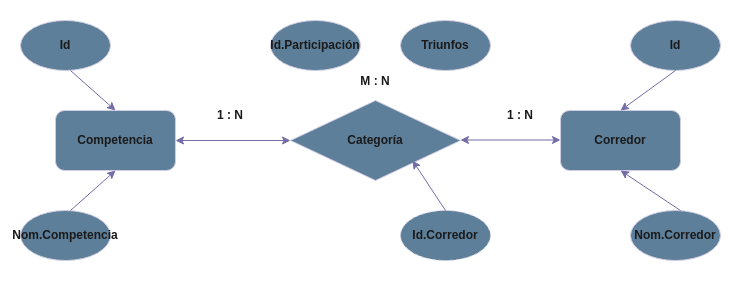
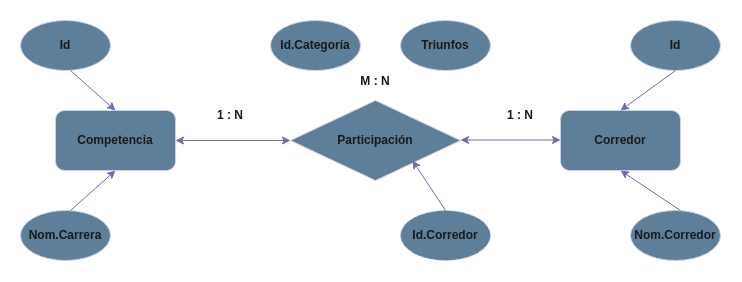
  <mxCell id="0" />
  <mxCell id="1" parent="0" />
  <mxCell id="2" value="Competencia" style="rounded=1;whiteSpace=wrap;html=1;fontStyle=1;labelBackgroundColor=none;fillColor=#5D7F99;strokeColor=#D0CEE2;fontColor=#1A1A1A;" vertex="1" parent="1"><mxGeometry x="55" y="110" width="120" height="60" as="geometry" /></mxCell>
  <mxCell id="3" value="Corredor" style="rounded=1;whiteSpace=wrap;html=1;fontStyle=1;labelBackgroundColor=none;fillColor=#5D7F99;strokeColor=#D0CEE2;fontColor=#1A1A1A;" vertex="1" parent="1"><mxGeometry x="560" y="110" width="120" height="60" as="geometry" /></mxCell>
- <mxCell id="4" value="Categoría" style="rhombus;whiteSpace=wrap;html=1;fontStyle=1;labelBackgroundColor=none;fillColor=#5D7F99;strokeColor=#D0CEE2;fontColor=#1A1A1A;" vertex="1" parent="1"><mxGeometry x="290" y="100" width="170" height="80" as="geometry" /></mxCell>
+ <mxCell id="4" value="Participación" style="rhombus;whiteSpace=wrap;html=1;fontStyle=1;labelBackgroundColor=none;fillColor=#5D7F99;strokeColor=#D0CEE2;fontColor=#1A1A1A;" vertex="1" parent="1"><mxGeometry x="290" y="100" width="170" height="80" as="geometry" /></mxCell>
  <mxCell id="5" value="Id" style="ellipse;whiteSpace=wrap;html=1;fontStyle=1;labelBackgroundColor=none;fillColor=#5D7F99;strokeColor=#D0CEE2;fontColor=#1A1A1A;" vertex="1" parent="1"><mxGeometry x="20" y="20" width="90" height="50" as="geometry" /></mxCell>
- <mxCell id="6" value="Nom.Competencia" style="ellipse;whiteSpace=wrap;html=1;fontStyle=1;labelBackgroundColor=none;fillColor=#5D7F99;strokeColor=#D0CEE2;fontColor=#1A1A1A;" vertex="1" parent="1"><mxGeometry x="20" y="210" width="90" height="50" as="geometry" /></mxCell>
- <mxCell id="7" value="Id.Participación" style="ellipse;whiteSpace=wrap;html=1;fontStyle=1;labelBackgroundColor=none;fillColor=#5D7F99;strokeColor=#D0CEE2;fontColor=#1A1A1A;" vertex="1" parent="1"><mxGeometry x="270" y="20" width="90" height="50" as="geometry" /></mxCell>
+ <mxCell id="6" value="Nom.Carrera" style="ellipse;whiteSpace=wrap;html=1;fontStyle=1;labelBackgroundColor=none;fillColor=#5D7F99;strokeColor=#D0CEE2;fontColor=#1A1A1A;" vertex="1" parent="1"><mxGeometry x="20" y="210" width="90" height="50" as="geometry" /></mxCell>
+ <mxCell id="7" value="Id.Categoría" style="ellipse;whiteSpace=wrap;html=1;fontStyle=1;labelBackgroundColor=none;fillColor=#5D7F99;strokeColor=#D0CEE2;fontColor=#1A1A1A;" vertex="1" parent="1"><mxGeometry x="270" y="20" width="90" height="50" as="geometry" /></mxCell>
  <mxCell id="8" value="Triunfos" style="ellipse;whiteSpace=wrap;html=1;fontStyle=1;labelBackgroundColor=none;fillColor=#5D7F99;strokeColor=#D0CEE2;fontColor=#1A1A1A;" vertex="1" parent="1"><mxGeometry x="400" y="20" width="90" height="50" as="geometry" /></mxCell>
  <mxCell id="9" value="Id.Corredor" style="ellipse;whiteSpace=wrap;html=1;fontStyle=1;labelBackgroundColor=none;fillColor=#5D7F99;strokeColor=#D0CEE2;fontColor=#1A1A1A;dashed=1;" vertex="1" parent="1"><mxGeometry x="400" y="210" width="90" height="50" as="geometry" /></mxCell>
  <mxCell id="10" value="Id" style="ellipse;whiteSpace=wrap;html=1;fontStyle=1;labelBackgroundColor=none;fillColor=#5D7F99;strokeColor=#D0CEE2;fontColor=#1A1A1A;" vertex="1" parent="1"><mxGeometry x="630" y="20" width="90" height="50" as="geometry" /></mxCell>
  <mxCell id="11" value="Nom.Corredor" style="ellipse;whiteSpace=wrap;html=1;fontStyle=1;labelBackgroundColor=none;fillColor=#5D7F99;strokeColor=#D0CEE2;fontColor=#1A1A1A;" vertex="1" parent="1"><mxGeometry x="630" y="210" width="90" height="50" as="geometry" /></mxCell>
  <mxCell id="12" value="" style="endArrow=classic;html=1;rounded=0;entryX=0.5;entryY=0;entryDx=0;entryDy=0;labelBackgroundColor=none;strokeColor=#736CA8;fontColor=default;" edge="1" parent="1" target="2"><mxGeometry width="50" height="50" relative="1" as="geometry"><mxPoint x="70" y="70" as="sourcePoint" /><mxPoint x="120" y="20" as="targetPoint" /></mxGeometry></mxCell>
  <mxCell id="13" value="" style="endArrow=classic;html=1;rounded=0;entryX=0.5;entryY=1;entryDx=0;entryDy=0;labelBackgroundColor=none;strokeColor=#736CA8;fontColor=default;" edge="1" parent="1" target="2"><mxGeometry width="50" height="50" relative="1" as="geometry"><mxPoint x="70" y="210" as="sourcePoint" /><mxPoint x="120" y="160" as="targetPoint" /></mxGeometry></mxCell>
  <mxCell id="14" value="" style="endArrow=classic;html=1;rounded=0;exitX=0.5;exitY=0;exitDx=0;exitDy=0;labelBackgroundColor=none;strokeColor=#736CA8;fontColor=default;" edge="1" parent="1" source="9"><mxGeometry width="50" height="50" relative="1" as="geometry"><mxPoint x="350" y="170" as="sourcePoint" /><mxPoint x="412" y="160" as="targetPoint" /></mxGeometry></mxCell>
  <mxCell id="15" value="" style="endArrow=classic;html=1;rounded=0;entryX=0.5;entryY=1;entryDx=0;entryDy=0;labelBackgroundColor=none;strokeColor=#736CA8;fontColor=default;" edge="1" parent="1" target="3"><mxGeometry width="50" height="50" relative="1" as="geometry"><mxPoint x="680" y="210" as="sourcePoint" /><mxPoint x="730" y="160" as="targetPoint" /></mxGeometry></mxCell>
  <mxCell id="16" value="" style="endArrow=classic;html=1;rounded=0;exitX=0.5;exitY=1;exitDx=0;exitDy=0;entryX=0.5;entryY=0;entryDx=0;entryDy=0;labelBackgroundColor=none;strokeColor=#736CA8;fontColor=default;" edge="1" parent="1" source="10" target="3"><mxGeometry width="50" height="50" relative="1" as="geometry"><mxPoint x="350" y="170" as="sourcePoint" /><mxPoint x="400" y="120" as="targetPoint" /></mxGeometry></mxCell>
  <mxCell id="17" value="" style="endArrow=classic;startArrow=classic;html=1;rounded=0;exitX=1;exitY=0.5;exitDx=0;exitDy=0;entryX=0;entryY=0.5;entryDx=0;entryDy=0;labelBackgroundColor=none;strokeColor=#736CA8;fontColor=default;" edge="1" parent="1" source="2" target="4"><mxGeometry width="50" height="50" relative="1" as="geometry"><mxPoint x="350" y="170" as="sourcePoint" /><mxPoint x="400" y="120" as="targetPoint" /></mxGeometry></mxCell>
  <mxCell id="18" value="" style="endArrow=classic;startArrow=classic;html=1;rounded=0;exitX=1;exitY=0.5;exitDx=0;exitDy=0;entryX=0;entryY=0.5;entryDx=0;entryDy=0;labelBackgroundColor=none;strokeColor=#736CA8;fontColor=default;" edge="1" parent="1"><mxGeometry width="50" height="50" relative="1" as="geometry"><mxPoint x="460" y="139.5" as="sourcePoint" /><mxPoint x="560" y="139.5" as="targetPoint" /></mxGeometry></mxCell>
  <mxCell id="19" value="1 : N" style="text;html=1;align=center;verticalAlign=middle;whiteSpace=wrap;rounded=0;fontColor=#1A1A1A;fontStyle=1;labelBackgroundColor=none;" vertex="1" parent="1"><mxGeometry x="200" y="100" width="60" height="30" as="geometry" /></mxCell>
  <mxCell id="20" value="1 : N" style="text;html=1;align=center;verticalAlign=middle;whiteSpace=wrap;rounded=0;fontColor=#1A1A1A;fontStyle=1;labelBackgroundColor=none;" vertex="1" parent="1"><mxGeometry x="490" y="100" width="60" height="30" as="geometry" /></mxCell>
  <mxCell id="21" value="M : N" style="text;html=1;align=center;verticalAlign=middle;whiteSpace=wrap;rounded=0;fontColor=#1A1A1A;fontStyle=1;labelBackgroundColor=none;" vertex="1" parent="1"><mxGeometry x="345" y="66" width="60" height="30" as="geometry" /></mxCell>
